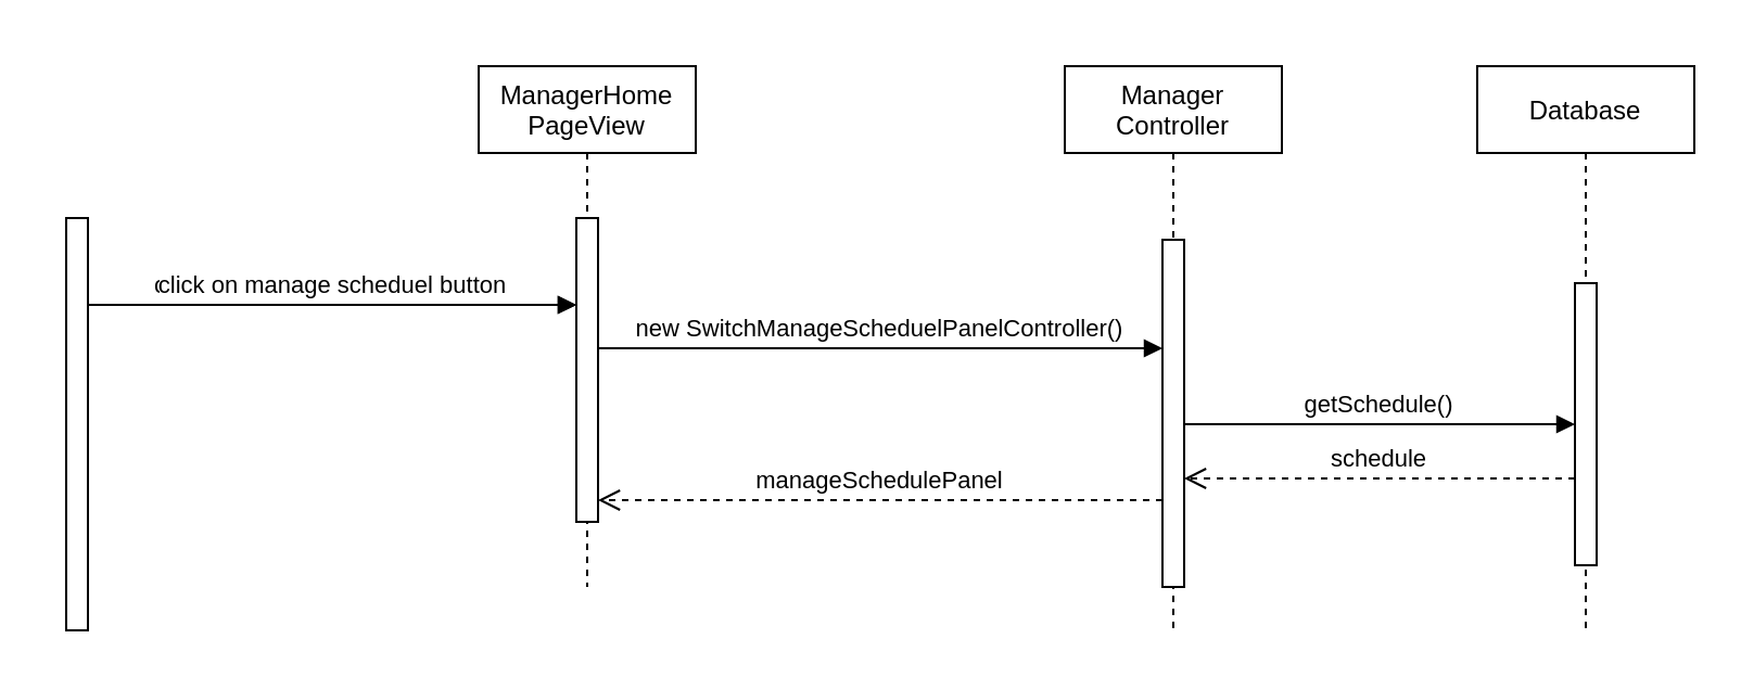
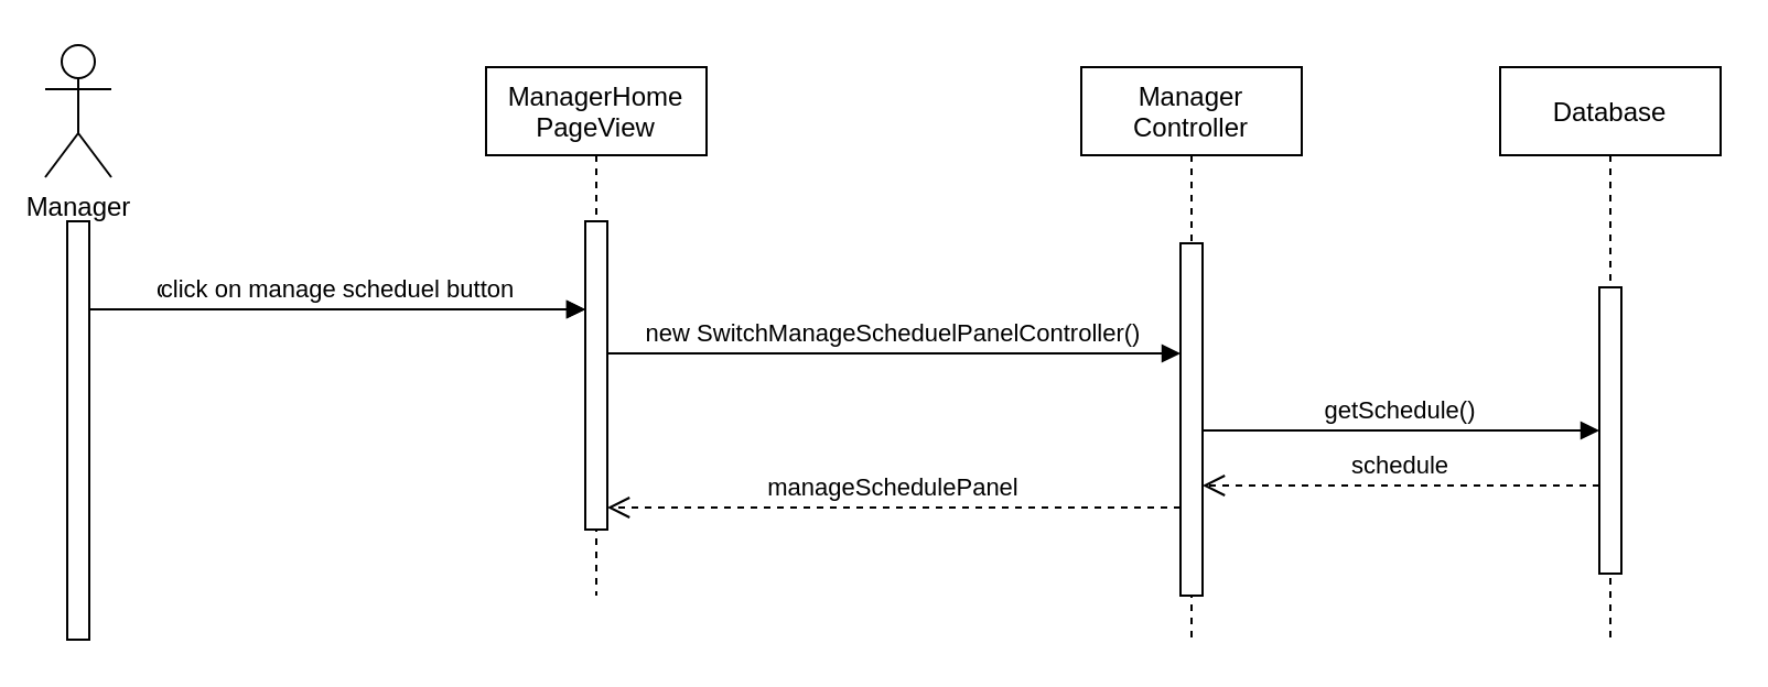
  <mxCell id="0" />
  <mxCell id="1" parent="0" />
  <mxCell id="2" value="ManagerHome&#10;PageView" style="shape=umlLifeline;perimeter=lifelinePerimeter;container=1;collapsible=0;recursiveResize=0;rounded=0;shadow=0;strokeWidth=1;" vertex="1" parent="1"><mxGeometry x="220" y="30" width="100" height="240" as="geometry" /></mxCell>
  <mxCell id="3" value="" style="points=[];perimeter=orthogonalPerimeter;rounded=0;shadow=0;strokeWidth=1;" vertex="1" parent="2"><mxGeometry x="45" y="70" width="10" height="140" as="geometry" /></mxCell>
  <mxCell id="4" value="Manager&#10;Controller" style="shape=umlLifeline;perimeter=lifelinePerimeter;container=1;collapsible=0;recursiveResize=0;rounded=0;shadow=0;strokeWidth=1;" vertex="1" parent="1"><mxGeometry x="490" y="30" width="100" height="260" as="geometry" /></mxCell>
  <mxCell id="5" value="" style="points=[];perimeter=orthogonalPerimeter;rounded=0;shadow=0;strokeWidth=1;" vertex="1" parent="4"><mxGeometry x="45" y="80" width="10" height="160" as="geometry" /></mxCell>
+ <mxCell id="6" value="Manager" style="shape=umlActor;verticalLabelPosition=bottom;verticalAlign=top;html=1;outlineConnect=0;" vertex="1" parent="1"><mxGeometry x="20" y="20" width="30" height="60" as="geometry" /></mxCell>
  <mxCell id="7" value="Database" style="shape=umlLifeline;perimeter=lifelinePerimeter;container=1;collapsible=0;recursiveResize=0;rounded=0;shadow=0;strokeWidth=1;" vertex="1" parent="1"><mxGeometry x="680" y="30" width="100" height="260" as="geometry" /></mxCell>
  <mxCell id="8" value="" style="points=[];perimeter=orthogonalPerimeter;rounded=0;shadow=0;strokeWidth=1;" vertex="1" parent="7"><mxGeometry x="45" y="100" width="10" height="130" as="geometry" /></mxCell>
  <mxCell id="9" value="" style="points=[];perimeter=orthogonalPerimeter;rounded=0;shadow=0;strokeWidth=1;" vertex="1" parent="1"><mxGeometry x="30" y="100" width="10" height="190" as="geometry" /></mxCell>
  <mxCell id="10" value="click on manage employee button" style="verticalAlign=bottom;endArrow=block;shadow=0;strokeWidth=1;" edge="1" parent="1" source="9" target="3"><mxGeometry relative="1" as="geometry"><mxPoint x="145" y="510" as="sourcePoint" /><mxPoint x="270" y="440" as="targetPoint" /><Array as="points"><mxPoint x="150" y="140" /></Array></mxGeometry></mxCell>
  <mxCell id="11" value="new SwitchManageScheduelPanelController()" style="verticalAlign=bottom;endArrow=block;shadow=0;strokeWidth=1;" edge="1" parent="1" source="3" target="5"><mxGeometry relative="1" as="geometry"><mxPoint x="165" y="179.5" as="sourcePoint" /><mxPoint x="390" y="179.5" as="targetPoint" /><Array as="points"><mxPoint x="360" y="160" /></Array></mxGeometry></mxCell>
  <mxCell id="12" value="click on manage scheduel button" style="verticalAlign=bottom;endArrow=block;shadow=0;strokeWidth=1;" edge="1" parent="1"><mxGeometry relative="1" as="geometry"><mxPoint x="40" y="140" as="sourcePoint" /><mxPoint x="265" y="140" as="targetPoint" /><Array as="points"><mxPoint x="150" y="140" /></Array></mxGeometry></mxCell>
  <mxCell id="13" value="getSchedule()" style="verticalAlign=bottom;endArrow=block;shadow=0;strokeWidth=1;" edge="1" parent="1" source="5" target="8"><mxGeometry relative="1" as="geometry"><mxPoint x="390" y="194.58" as="sourcePoint" /><mxPoint x="680" y="194.58" as="targetPoint" /><Array as="points"><mxPoint x="610" y="195" /></Array></mxGeometry></mxCell>
  <mxCell id="14" value="schedule" style="verticalAlign=bottom;endArrow=open;dashed=1;endSize=8;shadow=0;strokeWidth=1;" edge="1" parent="1" source="8" target="5"><mxGeometry relative="1" as="geometry"><mxPoint x="220" y="220" as="targetPoint" /><mxPoint x="310" y="240" as="sourcePoint" /><Array as="points"><mxPoint x="670" y="220" /></Array></mxGeometry></mxCell>
  <mxCell id="15" value="manageSchedulePanel" style="verticalAlign=bottom;endArrow=open;dashed=1;endSize=8;shadow=0;strokeWidth=1;" edge="1" parent="1" source="5" target="3"><mxGeometry relative="1" as="geometry"><mxPoint x="340" y="230" as="targetPoint" /><mxPoint x="520" y="230" as="sourcePoint" /><Array as="points"><mxPoint x="465" y="230" /></Array></mxGeometry></mxCell>
